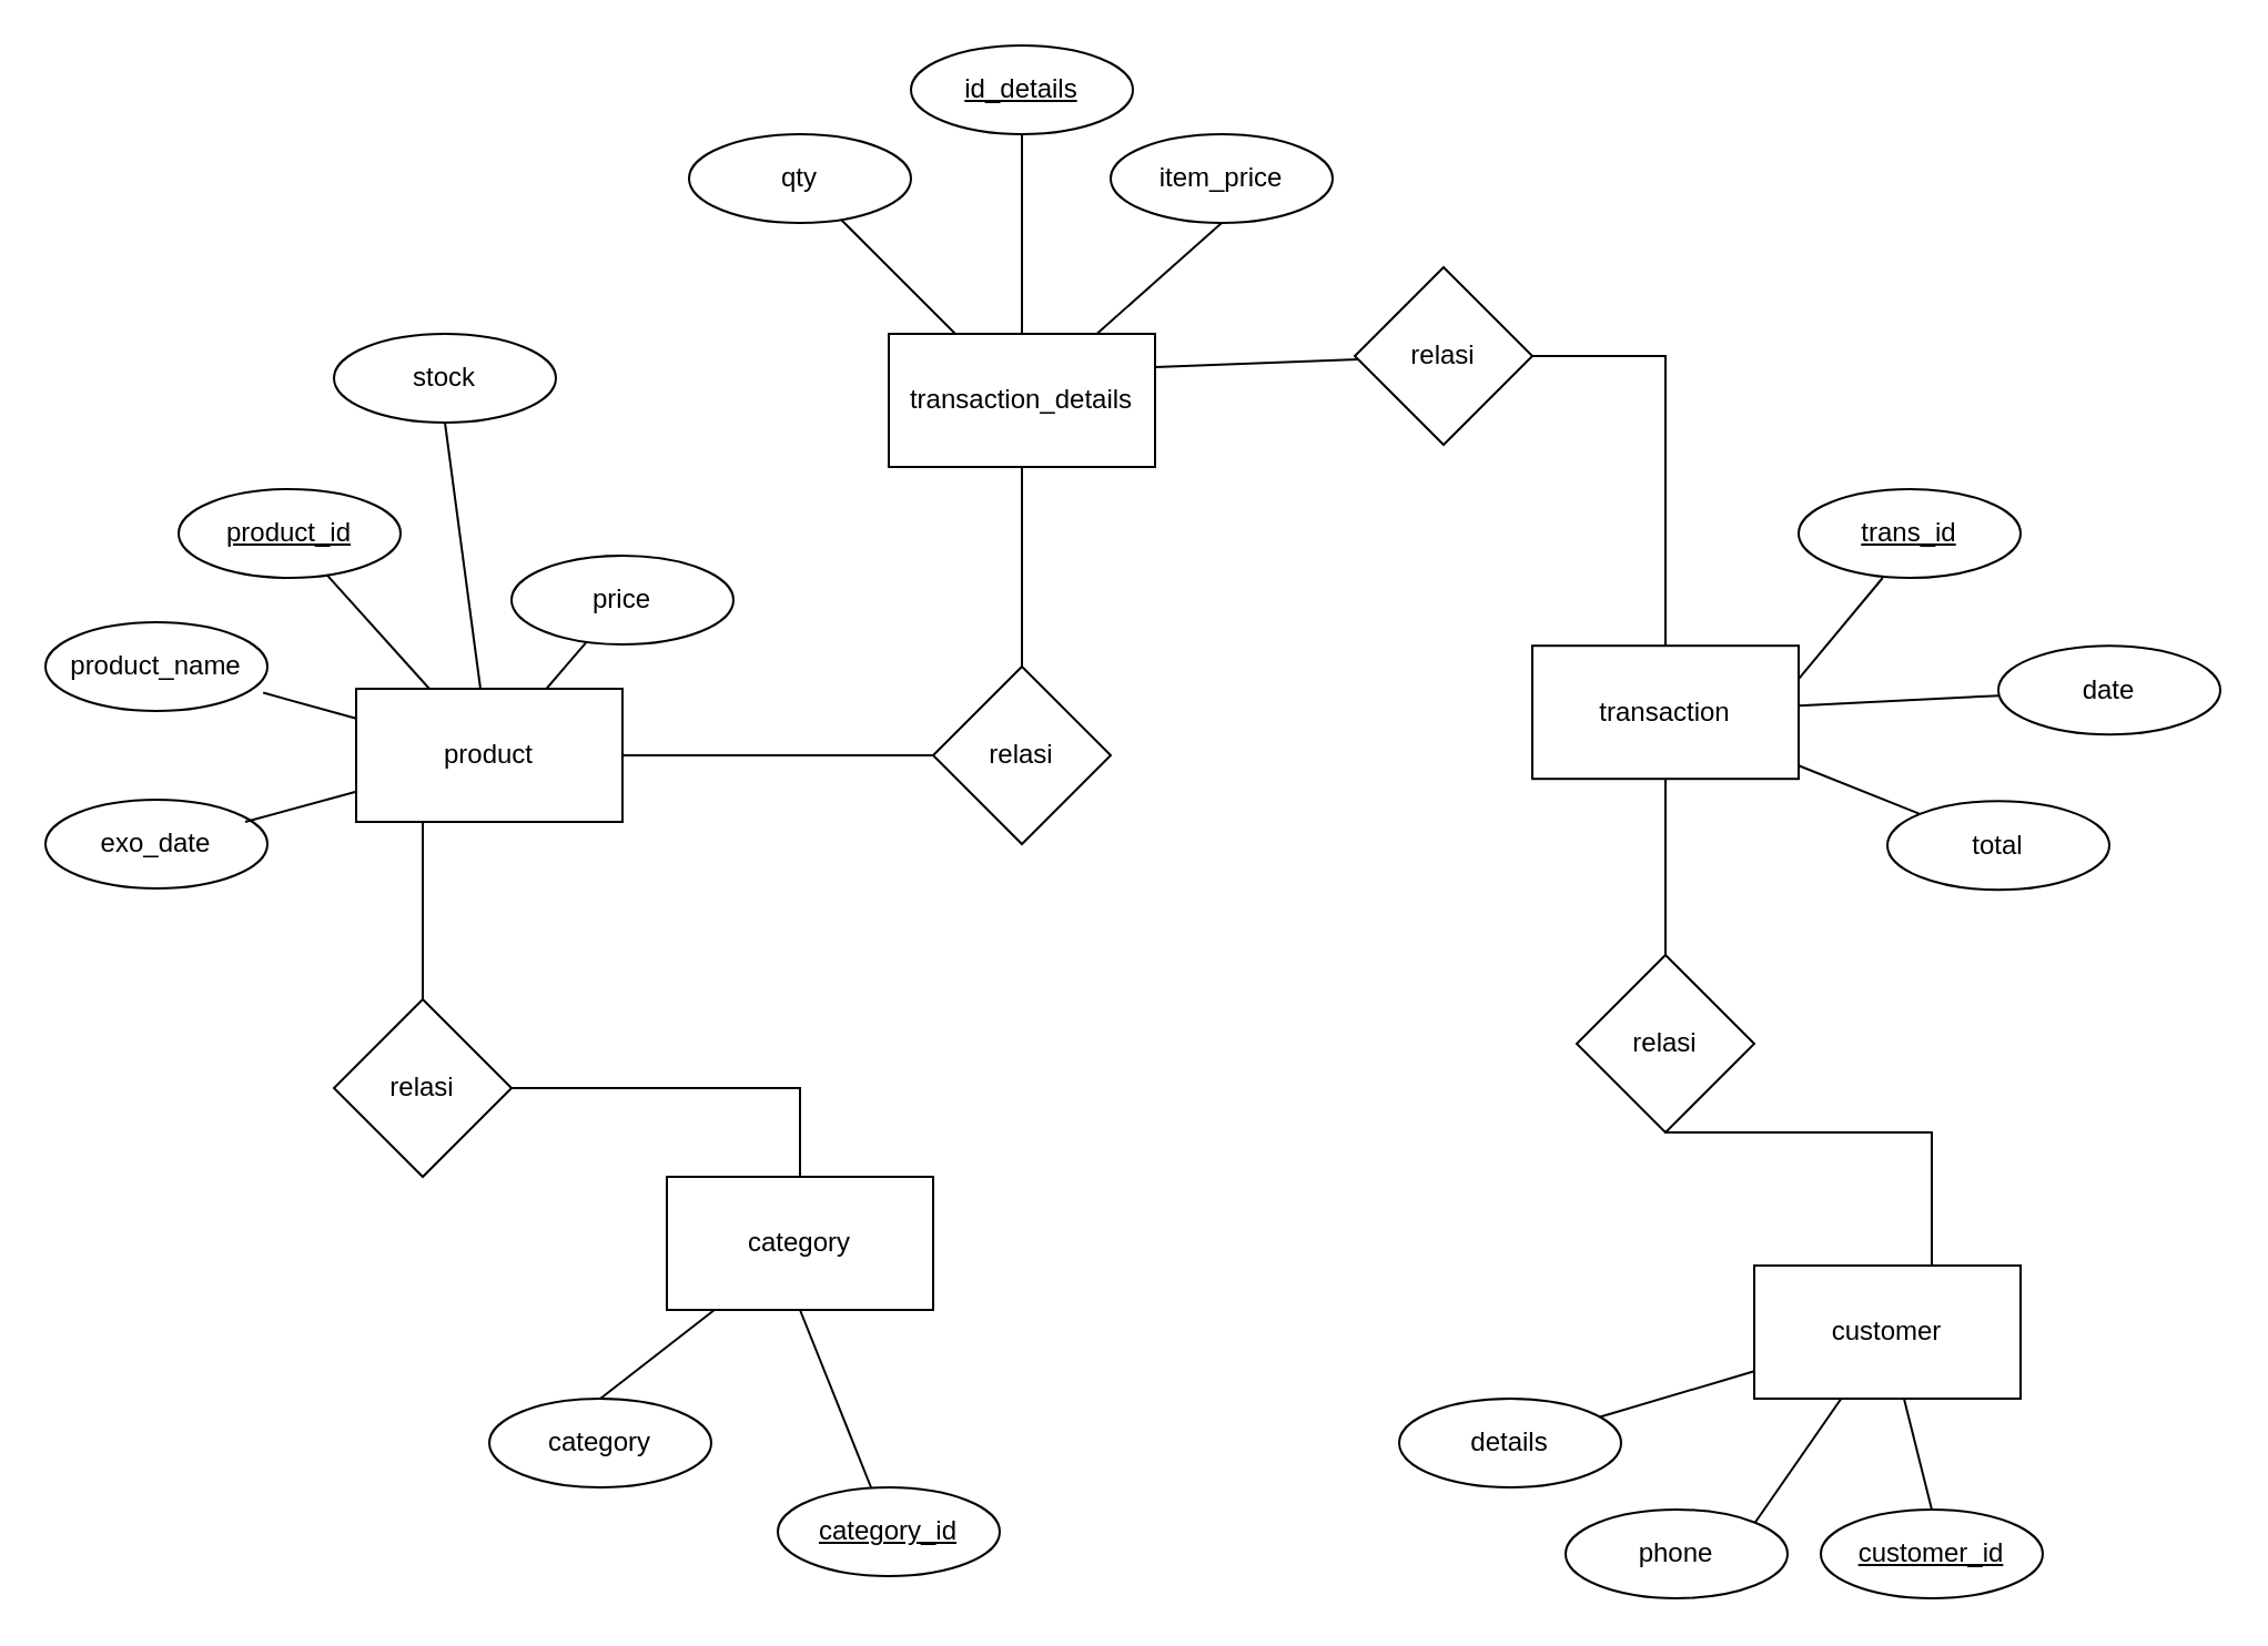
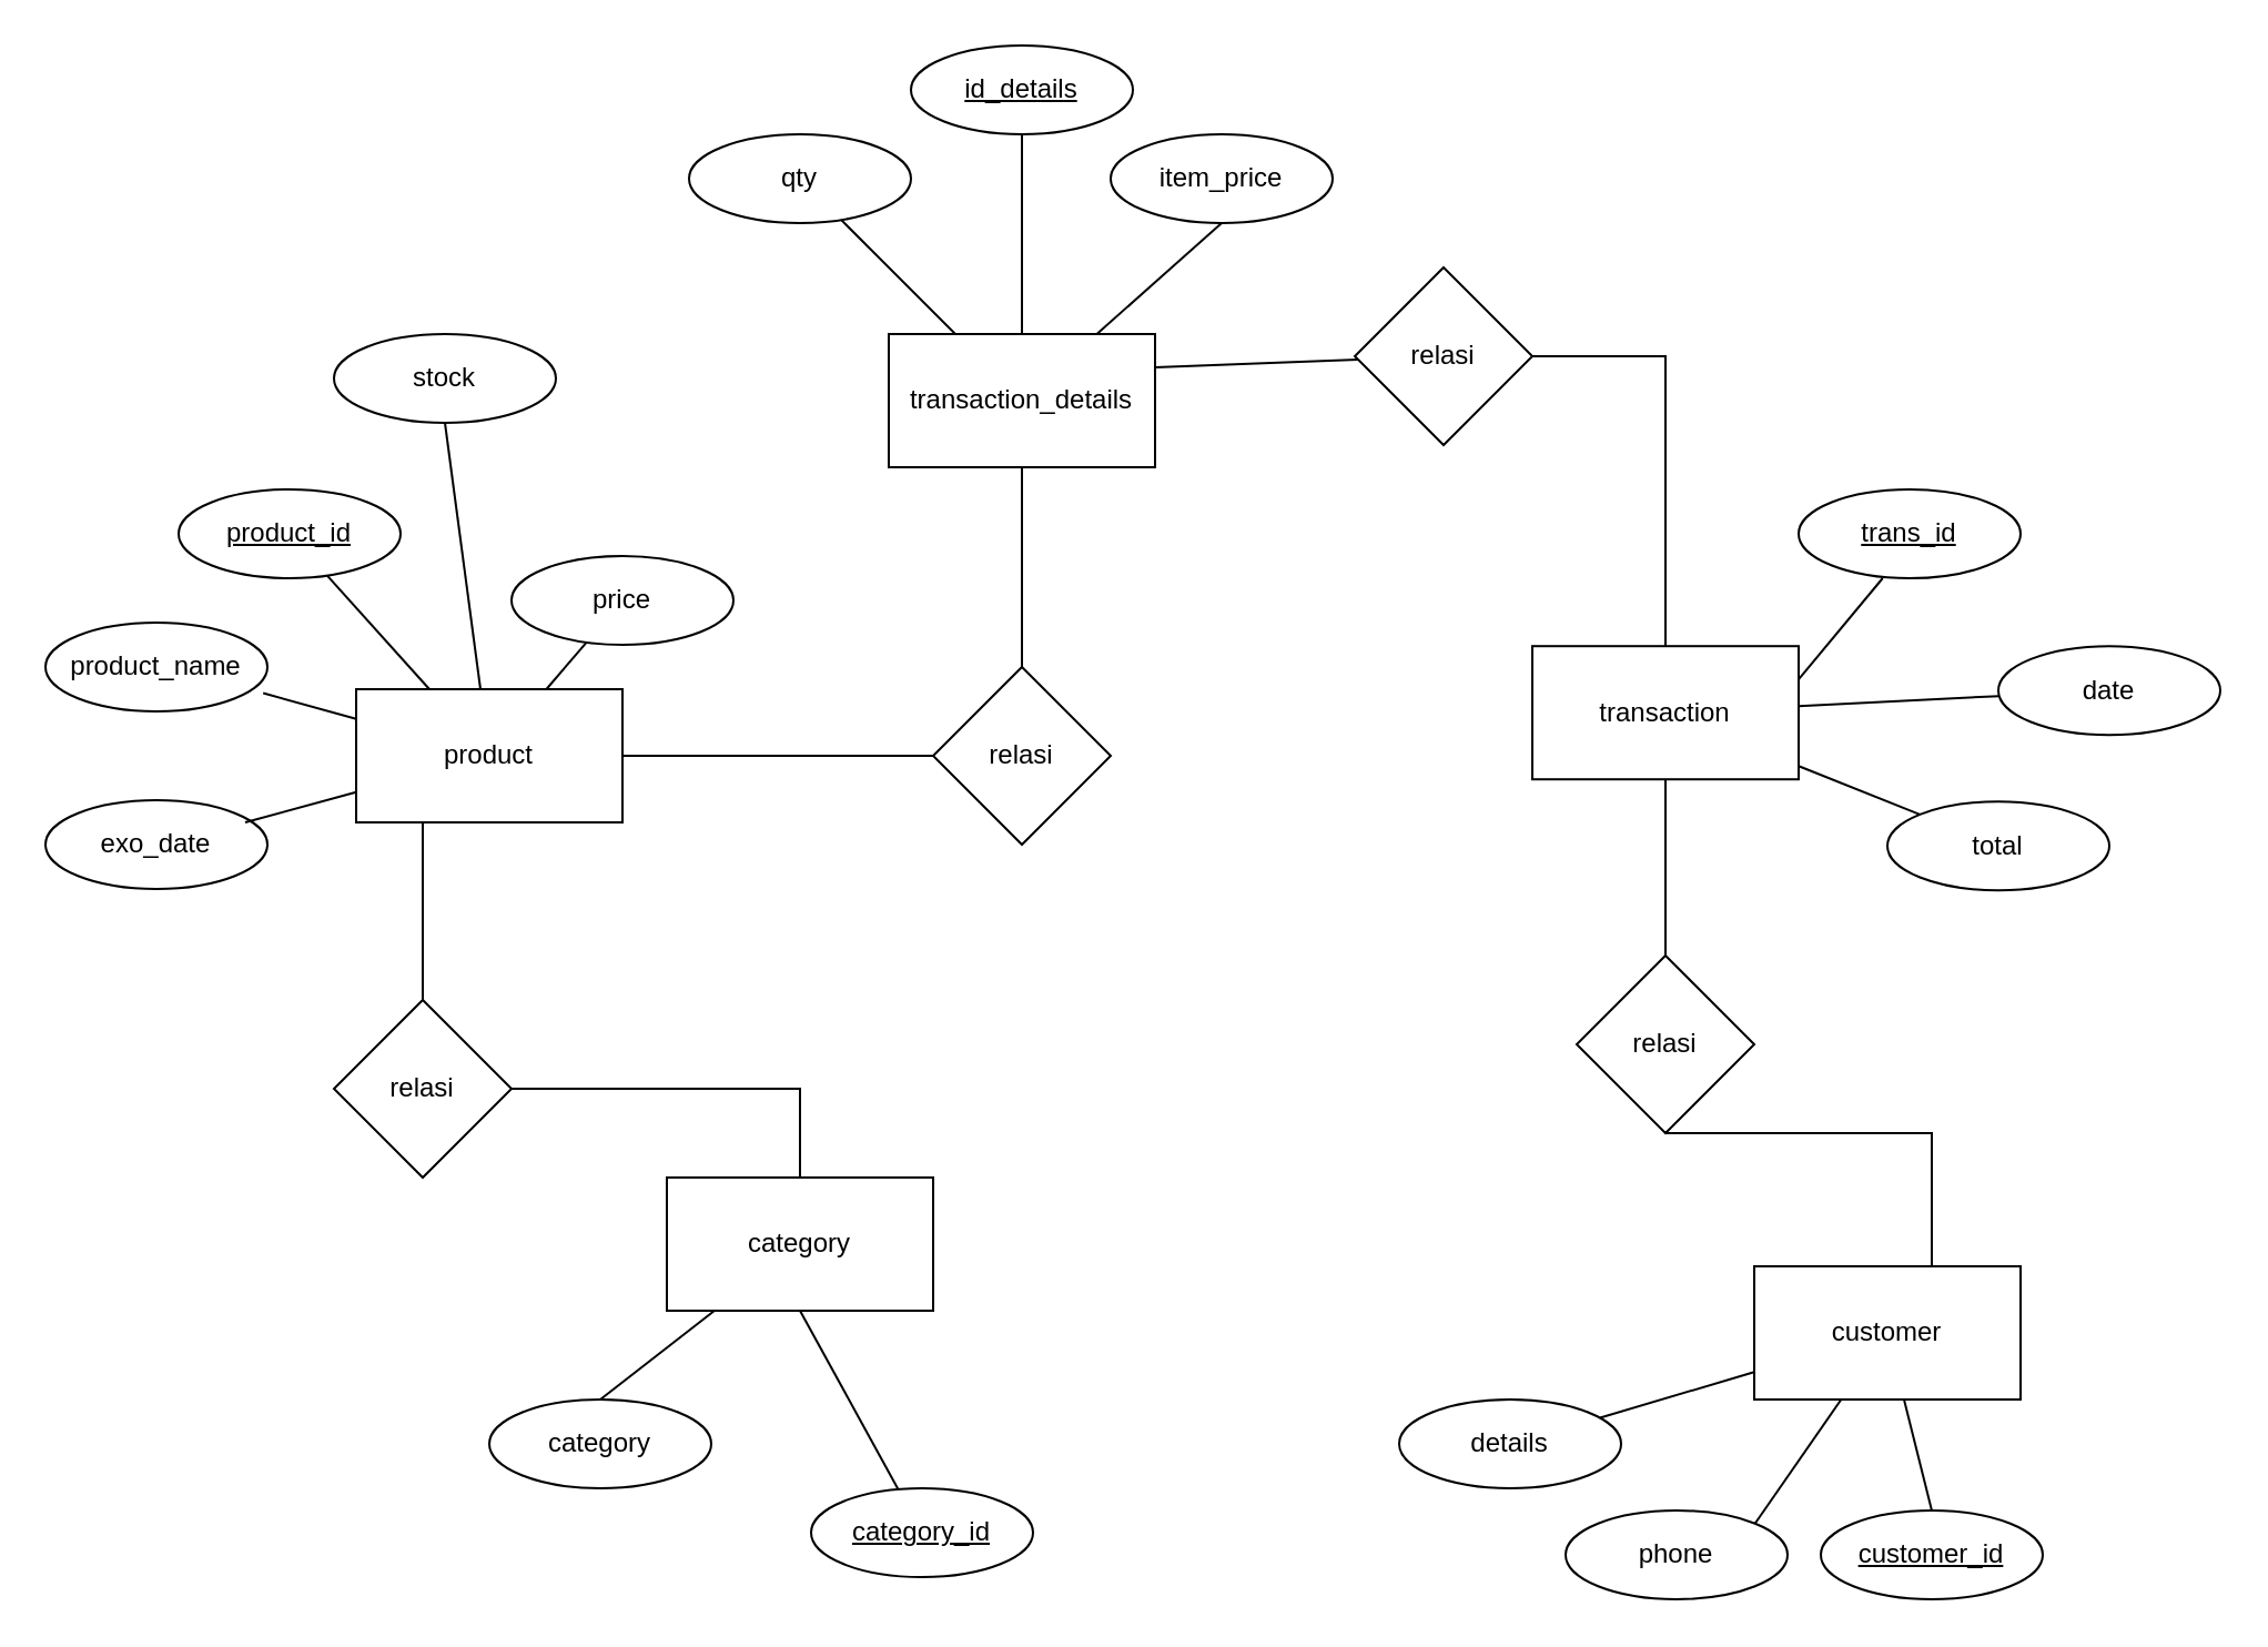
  <mxCell id="0" />
  <mxCell id="1" parent="0" />
  <mxCell id="2" value="transaction_details" style="rounded=0;whiteSpace=wrap;html=1;" vertex="1" parent="1"><mxGeometry x="400" y="150" width="120" height="60" as="geometry" /></mxCell>
  <mxCell id="3" value="product" style="rounded=0;whiteSpace=wrap;html=1;" vertex="1" parent="1"><mxGeometry x="160" y="310" width="120" height="60" as="geometry" /></mxCell>
  <mxCell id="4" value="transaction" style="rounded=0;whiteSpace=wrap;html=1;" vertex="1" parent="1"><mxGeometry x="690" y="290.6" width="120" height="60" as="geometry" /></mxCell>
  <mxCell id="5" value="customer" style="rounded=0;whiteSpace=wrap;html=1;" vertex="1" parent="1"><mxGeometry x="790" y="570" width="120" height="60" as="geometry" /></mxCell>
  <mxCell id="6" value="category" style="rounded=0;whiteSpace=wrap;html=1;" vertex="1" parent="1"><mxGeometry x="300" y="530" width="120" height="60" as="geometry" /></mxCell>
  <mxCell id="7" value="product_id" style="ellipse;whiteSpace=wrap;html=1;align=center;fontStyle=4;" vertex="1" parent="1"><mxGeometry x="80" y="220" width="100" height="40" as="geometry" /></mxCell>
  <mxCell id="8" value="id_details" style="ellipse;whiteSpace=wrap;html=1;align=center;fontStyle=4;" vertex="1" parent="1"><mxGeometry x="410" y="20" width="100" height="40" as="geometry" /></mxCell>
- <mxCell id="9" value="category_id" style="ellipse;whiteSpace=wrap;html=1;align=center;fontStyle=4;" vertex="1" parent="1"><mxGeometry x="350" y="670" width="100" height="40" as="geometry" /></mxCell>
+ <mxCell id="9" value="category_id" style="ellipse;whiteSpace=wrap;html=1;align=center;fontStyle=4;" vertex="1" parent="1"><mxGeometry x="365" y="670" width="100" height="40" as="geometry" /></mxCell>
  <mxCell id="10" value="trans_id" style="ellipse;whiteSpace=wrap;html=1;align=center;fontStyle=4;" vertex="1" parent="1"><mxGeometry x="810" y="220" width="100" height="40" as="geometry" /></mxCell>
  <mxCell id="11" value="customer_id" style="ellipse;whiteSpace=wrap;html=1;align=center;fontStyle=4;" vertex="1" parent="1"><mxGeometry x="820" y="680" width="100" height="40" as="geometry" /></mxCell>
  <mxCell id="12" value="" style="endArrow=none;html=1;rounded=0;" edge="1" parent="1" source="8" target="2"><mxGeometry relative="1" as="geometry"><mxPoint x="330" y="210" as="sourcePoint" /><mxPoint x="490" y="210" as="targetPoint" /></mxGeometry></mxCell>
  <mxCell id="13" value="" style="endArrow=none;html=1;rounded=0;exitX=1;exitY=0.25;exitDx=0;exitDy=0;" edge="1" parent="1" source="4"><mxGeometry width="50" height="50" relative="1" as="geometry"><mxPoint x="500" y="230.6" as="sourcePoint" /><mxPoint x="847.873" y="260.003" as="targetPoint" /></mxGeometry></mxCell>
  <mxCell id="14" value="" style="endArrow=none;html=1;rounded=0;entryX=0.5;entryY=0;entryDx=0;entryDy=0;" edge="1" parent="1" source="5" target="11"><mxGeometry width="50" height="50" relative="1" as="geometry"><mxPoint x="760" y="375" as="sourcePoint" /><mxPoint x="793" y="339" as="targetPoint" /></mxGeometry></mxCell>
  <mxCell id="15" value="" style="endArrow=none;html=1;rounded=0;" edge="1" parent="1" source="3" target="7"><mxGeometry width="50" height="50" relative="1" as="geometry"><mxPoint x="390" y="430" as="sourcePoint" /><mxPoint x="440" y="380" as="targetPoint" /></mxGeometry></mxCell>
  <mxCell id="16" value="" style="endArrow=none;html=1;rounded=0;entryX=0.5;entryY=1;entryDx=0;entryDy=0;" edge="1" parent="1" source="9" target="6"><mxGeometry width="50" height="50" relative="1" as="geometry"><mxPoint x="560" y="460" as="sourcePoint" /><mxPoint x="610" y="410" as="targetPoint" /></mxGeometry></mxCell>
  <mxCell id="17" value="qty" style="ellipse;whiteSpace=wrap;html=1;align=center;" vertex="1" parent="1"><mxGeometry x="310" y="60" width="100" height="40" as="geometry" /></mxCell>
  <mxCell id="18" value="item_price" style="ellipse;whiteSpace=wrap;html=1;align=center;" vertex="1" parent="1"><mxGeometry x="500" y="60" width="100" height="40" as="geometry" /></mxCell>
  <mxCell id="19" value="category" style="ellipse;whiteSpace=wrap;html=1;align=center;" vertex="1" parent="1"><mxGeometry x="220" y="630" width="100" height="40" as="geometry" /></mxCell>
  <mxCell id="20" value="date" style="ellipse;whiteSpace=wrap;html=1;align=center;" vertex="1" parent="1"><mxGeometry x="900" y="290.6" width="100" height="40" as="geometry" /></mxCell>
  <mxCell id="21" value="total" style="ellipse;whiteSpace=wrap;html=1;align=center;" vertex="1" parent="1"><mxGeometry x="850" y="360.6" width="100" height="40" as="geometry" /></mxCell>
  <mxCell id="22" value="" style="endArrow=none;html=1;rounded=0;" edge="1" parent="1" source="2" target="17"><mxGeometry width="50" height="50" relative="1" as="geometry"><mxPoint x="420" y="320" as="sourcePoint" /><mxPoint x="470" y="270" as="targetPoint" /></mxGeometry></mxCell>
  <mxCell id="23" value="" style="endArrow=none;html=1;rounded=0;" edge="1" parent="1" source="4" target="20"><mxGeometry width="50" height="50" relative="1" as="geometry"><mxPoint x="530" y="320.6" as="sourcePoint" /><mxPoint x="580" y="270.6" as="targetPoint" /></mxGeometry></mxCell>
  <mxCell id="24" value="" style="endArrow=none;html=1;rounded=0;entryX=0;entryY=0;entryDx=0;entryDy=0;" edge="1" parent="1" source="4" target="21"><mxGeometry width="50" height="50" relative="1" as="geometry"><mxPoint x="530" y="320.6" as="sourcePoint" /><mxPoint x="580" y="270.6" as="targetPoint" /></mxGeometry></mxCell>
  <mxCell id="25" value="product_name" style="ellipse;whiteSpace=wrap;html=1;align=center;" vertex="1" parent="1"><mxGeometry x="20" y="280" width="100" height="40" as="geometry" /></mxCell>
  <mxCell id="26" value="price" style="ellipse;whiteSpace=wrap;html=1;align=center;" vertex="1" parent="1"><mxGeometry x="230" y="250" width="100" height="40" as="geometry" /></mxCell>
  <mxCell id="27" value="stock" style="ellipse;whiteSpace=wrap;html=1;align=center;" vertex="1" parent="1"><mxGeometry x="150" y="150" width="100" height="40" as="geometry" /></mxCell>
  <mxCell id="28" value="exo_date" style="ellipse;whiteSpace=wrap;html=1;align=center;" vertex="1" parent="1"><mxGeometry x="20" y="360" width="100" height="40" as="geometry" /></mxCell>
  <mxCell id="29" value="" style="endArrow=none;html=1;rounded=0;" edge="1" parent="1" source="3" target="26"><mxGeometry width="50" height="50" relative="1" as="geometry"><mxPoint x="420" y="450" as="sourcePoint" /><mxPoint x="470" y="400" as="targetPoint" /></mxGeometry></mxCell>
  <mxCell id="30" value="" style="endArrow=none;html=1;rounded=0;entryX=0.981;entryY=0.794;entryDx=0;entryDy=0;entryPerimeter=0;" edge="1" parent="1" source="3" target="25"><mxGeometry width="50" height="50" relative="1" as="geometry"><mxPoint x="210" y="350" as="sourcePoint" /><mxPoint x="470" y="400" as="targetPoint" /></mxGeometry></mxCell>
  <mxCell id="31" value="" style="endArrow=none;html=1;rounded=0;" edge="1" parent="1" target="3"><mxGeometry width="50" height="50" relative="1" as="geometry"><mxPoint x="110" y="370" as="sourcePoint" /><mxPoint x="470" y="400" as="targetPoint" /></mxGeometry></mxCell>
  <mxCell id="32" value="" style="endArrow=none;html=1;rounded=0;exitX=0.5;exitY=1;exitDx=0;exitDy=0;" edge="1" parent="1" source="27" target="3"><mxGeometry width="50" height="50" relative="1" as="geometry"><mxPoint x="420" y="450" as="sourcePoint" /><mxPoint x="470" y="400" as="targetPoint" /></mxGeometry></mxCell>
  <mxCell id="33" value="" style="endArrow=none;html=1;rounded=0;exitX=0.5;exitY=0;exitDx=0;exitDy=0;" edge="1" parent="1" source="19" target="6"><mxGeometry width="50" height="50" relative="1" as="geometry"><mxPoint x="420" y="450" as="sourcePoint" /><mxPoint x="470" y="400" as="targetPoint" /></mxGeometry></mxCell>
  <mxCell id="34" value="" style="endArrow=none;html=1;rounded=0;entryX=0.5;entryY=1;entryDx=0;entryDy=0;" edge="1" parent="1" source="2" target="18"><mxGeometry width="50" height="50" relative="1" as="geometry"><mxPoint x="420" y="320" as="sourcePoint" /><mxPoint x="470" y="270" as="targetPoint" /></mxGeometry></mxCell>
  <mxCell id="35" value="relasi" style="rhombus;whiteSpace=wrap;html=1;" vertex="1" parent="1"><mxGeometry x="420" y="300" width="80" height="80" as="geometry" /></mxCell>
  <mxCell id="36" value="relasi" style="rhombus;whiteSpace=wrap;html=1;" vertex="1" parent="1"><mxGeometry x="150" y="450" width="80" height="80" as="geometry" /></mxCell>
  <mxCell id="37" value="relasi" style="rhombus;whiteSpace=wrap;html=1;" vertex="1" parent="1"><mxGeometry x="710" y="430" width="80" height="80" as="geometry" /></mxCell>
  <mxCell id="38" value="relasi" style="rhombus;whiteSpace=wrap;html=1;" vertex="1" parent="1"><mxGeometry x="610" y="120" width="80" height="80" as="geometry" /></mxCell>
  <mxCell id="39" value="" style="endArrow=none;html=1;rounded=0;exitX=1;exitY=0.5;exitDx=0;exitDy=0;entryX=0;entryY=0.5;entryDx=0;entryDy=0;" edge="1" parent="1" source="3" target="35"><mxGeometry width="50" height="50" relative="1" as="geometry"><mxPoint x="420" y="450" as="sourcePoint" /><mxPoint x="470" y="400" as="targetPoint" /></mxGeometry></mxCell>
  <mxCell id="40" value="" style="endArrow=none;html=1;rounded=0;exitX=0.5;exitY=1;exitDx=0;exitDy=0;" edge="1" parent="1" source="2" target="35"><mxGeometry width="50" height="50" relative="1" as="geometry"><mxPoint x="290" y="350" as="sourcePoint" /><mxPoint x="420" y="350" as="targetPoint" /></mxGeometry></mxCell>
  <mxCell id="41" value="" style="endArrow=none;html=1;rounded=0;" edge="1" parent="1" source="37" target="4"><mxGeometry width="50" height="50" relative="1" as="geometry"><mxPoint x="420" y="450" as="sourcePoint" /><mxPoint x="470" y="400" as="targetPoint" /></mxGeometry></mxCell>
  <mxCell id="42" value="" style="endArrow=none;html=1;rounded=0;entryX=0.5;entryY=1;entryDx=0;entryDy=0;" edge="1" parent="1" target="37"><mxGeometry width="50" height="50" relative="1" as="geometry"><mxPoint x="870" y="570" as="sourcePoint" /><mxPoint x="470" y="400" as="targetPoint" /><Array as="points"><mxPoint x="870" y="510" /></Array></mxGeometry></mxCell>
  <mxCell id="43" value="" style="endArrow=none;html=1;rounded=0;entryX=0.25;entryY=1;entryDx=0;entryDy=0;exitX=0.5;exitY=0;exitDx=0;exitDy=0;" edge="1" parent="1" source="36" target="3"><mxGeometry width="50" height="50" relative="1" as="geometry"><mxPoint x="420" y="450" as="sourcePoint" /><mxPoint x="470" y="400" as="targetPoint" /></mxGeometry></mxCell>
  <mxCell id="44" value="" style="endArrow=none;html=1;rounded=0;" edge="1" parent="1" source="36" target="6"><mxGeometry width="50" height="50" relative="1" as="geometry"><mxPoint x="420" y="450" as="sourcePoint" /><mxPoint x="470" y="400" as="targetPoint" /><Array as="points"><mxPoint x="360" y="490" /></Array></mxGeometry></mxCell>
  <mxCell id="45" value="" style="endArrow=none;html=1;rounded=0;entryX=1;entryY=0.25;entryDx=0;entryDy=0;" edge="1" parent="1" source="38" target="2"><mxGeometry width="50" height="50" relative="1" as="geometry"><mxPoint x="420" y="450" as="sourcePoint" /><mxPoint x="470" y="400" as="targetPoint" /></mxGeometry></mxCell>
  <mxCell id="46" value="" style="endArrow=none;html=1;rounded=0;" edge="1" parent="1" source="4" target="38"><mxGeometry width="50" height="50" relative="1" as="geometry"><mxPoint x="420" y="450" as="sourcePoint" /><mxPoint x="470" y="400" as="targetPoint" /><Array as="points"><mxPoint x="750" y="160" /></Array></mxGeometry></mxCell>
  <mxCell id="47" value="details" style="ellipse;whiteSpace=wrap;html=1;align=center;" vertex="1" parent="1"><mxGeometry x="630" y="630" width="100" height="40" as="geometry" /></mxCell>
  <mxCell id="48" value="phone" style="ellipse;whiteSpace=wrap;html=1;align=center;" vertex="1" parent="1"><mxGeometry x="705" y="680" width="100" height="40" as="geometry" /></mxCell>
  <mxCell id="49" value="" style="endArrow=none;html=1;rounded=0;" edge="1" parent="1" source="47" target="5"><mxGeometry width="50" height="50" relative="1" as="geometry"><mxPoint x="420" y="450" as="sourcePoint" /><mxPoint x="470" y="400" as="targetPoint" /></mxGeometry></mxCell>
  <mxCell id="50" value="" style="endArrow=none;html=1;rounded=0;exitX=1;exitY=0;exitDx=0;exitDy=0;" edge="1" parent="1" source="48" target="5"><mxGeometry width="50" height="50" relative="1" as="geometry"><mxPoint x="420" y="450" as="sourcePoint" /><mxPoint x="470" y="400" as="targetPoint" /></mxGeometry></mxCell>
